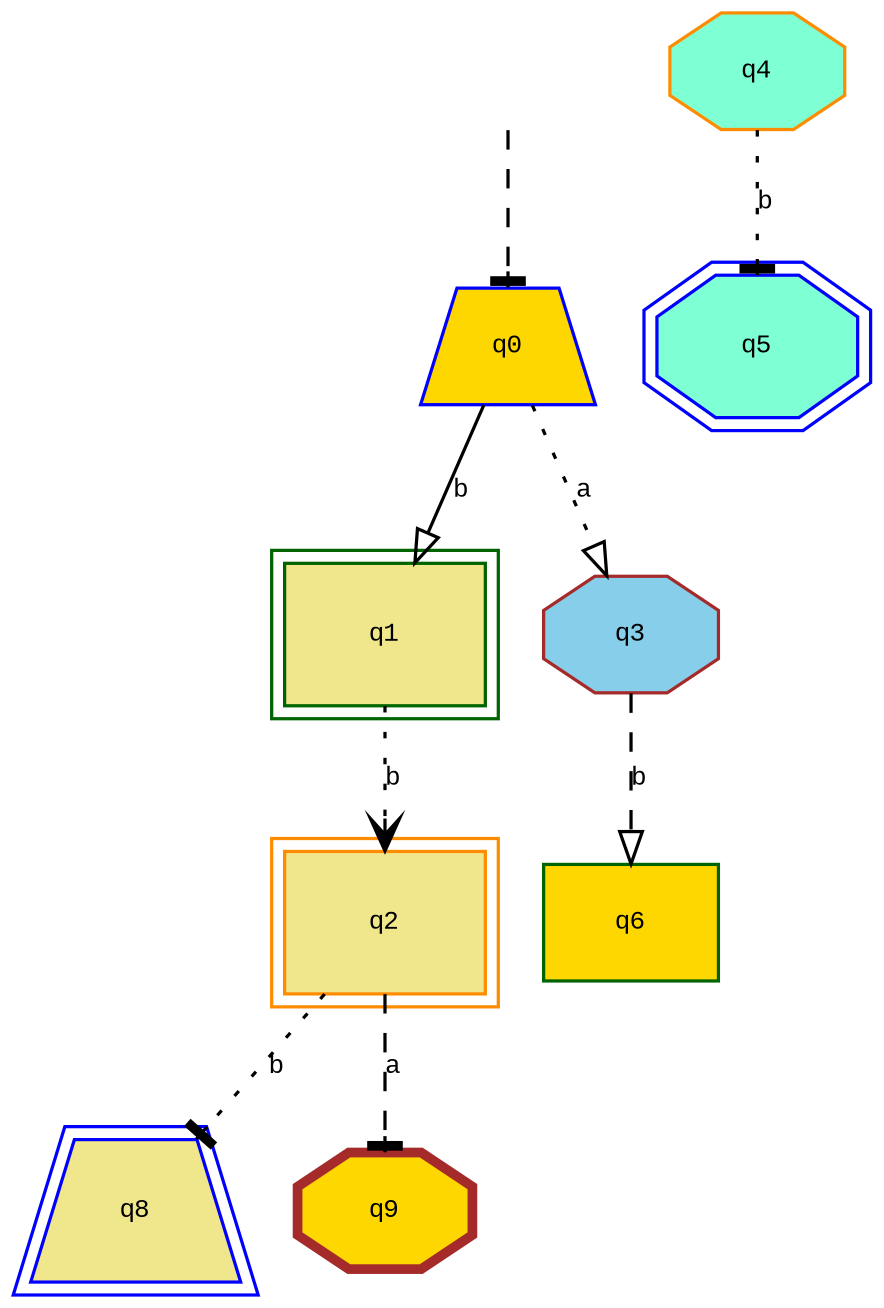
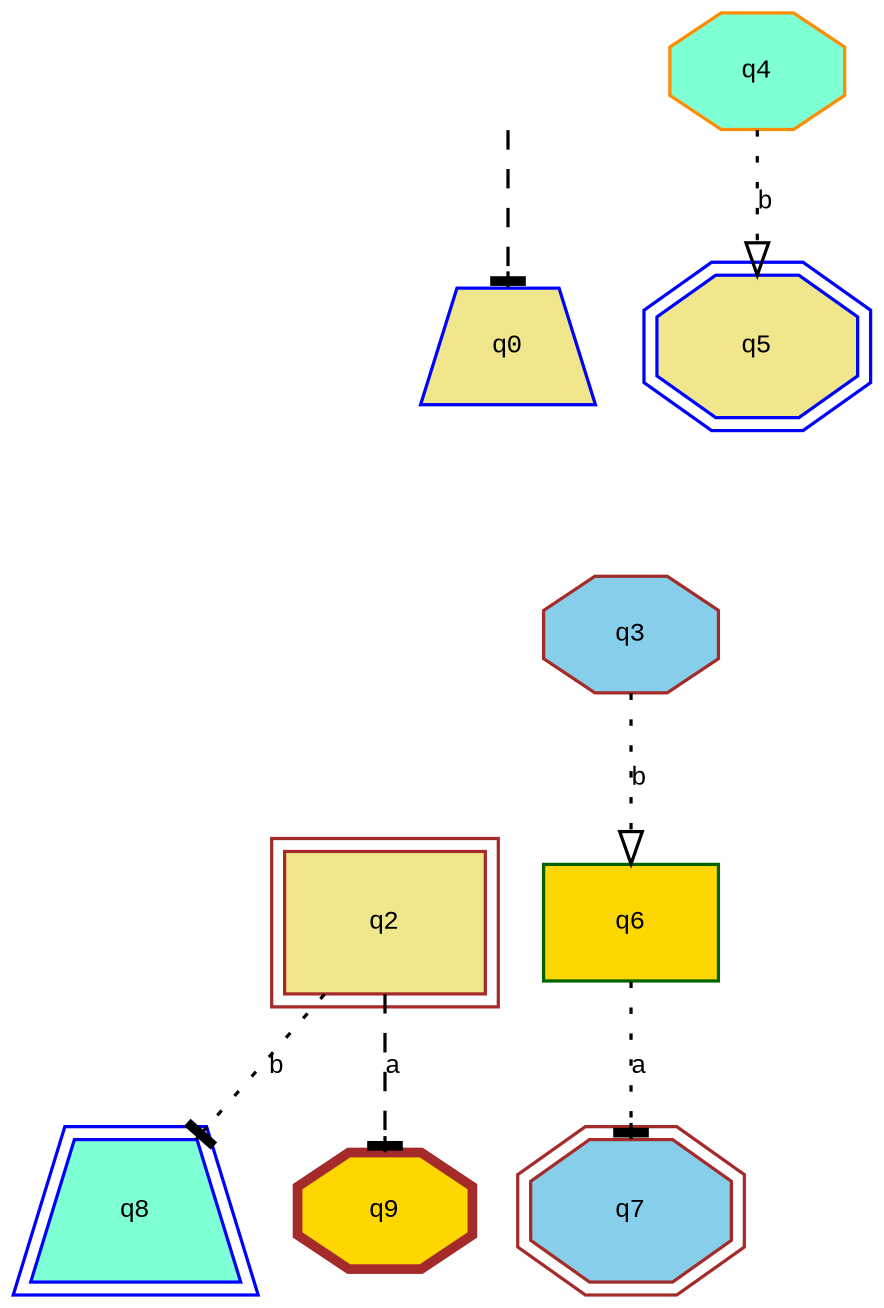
  digraph {
    fontname="Liberation Mono"
    ordering=out
    node [fontname="Liberation Mono" style=filled color=blue fillcolor=gold fontcolor=black fontsize=8 shape=octagon]
    edge [arrowhead=tee fontname="Liberation Mono" style=dotted fontsize=8]
    null [style=invis color="" fillcolor="" fontcolor="" fontsize="" shape=""]
-   n2 [label=q0 shape=trapezium]
-   n3 [color=darkgreen fillcolor=khaki label=q1 peripheries=2 shape=box]
+   n2 [fillcolor=khaki label=q0 shape=trapezium]
    n4 [color=brown fillcolor=skyblue label=q3]
-   n5 [color=darkorange fillcolor=khaki label=q2 peripheries=2 shape=box]
+   n5 [color=brown fillcolor=khaki label=q2 peripheries=2 shape=box]
    n6 [color=darkgreen label=q6 shape=box]
-   n7 [fillcolor=khaki label=q8 peripheries=2 shape=trapezium]
+   n7 [fillcolor=aquamarine label=q8 peripheries=2 shape=trapezium]
    n8 [color=brown label=q9 style="setlinewidth(3),filled"]
    n9 [color=darkorange fillcolor=aquamarine label=q4]
-   n10 [fillcolor=aquamarine label=q5 peripheries=2]
+   n10 [fillcolor=khaki label=q5 peripheries=2]
+   n11 [color=brown fillcolor=skyblue label=q7 peripheries=2]
    null -> n2 [style=dashed fontsize=""]
-   n2 -> n3 [arrowhead=onormal label=b style=solid]
-   n2 -> n4 [arrowhead=onormal label=a]
-   n3 -> n5 [arrowhead=vee label=b]
-   n4 -> n6 [arrowhead=onormal label=b style=dashed]
+   n4 -> n6 [arrowhead=onormal label=b]
    n5 -> n7 [label=b]
    n5 -> n8 [label=a style=dashed]
-   n9 -> n10 [label=b]
+   n6 -> n11 [label=a]
+   n9 -> n10 [arrowhead=onormal label=b]
  }
